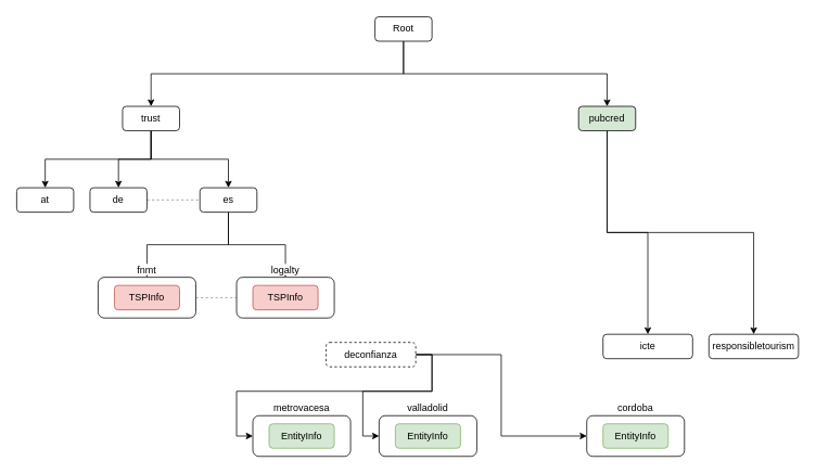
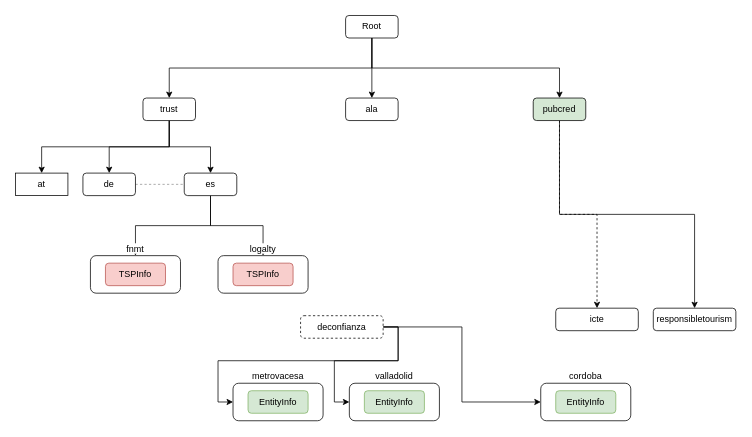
  <mxCell id="0" />
  <mxCell id="1" parent="0" />
  <mxCell id="2" style="edgeStyle=orthogonalEdgeStyle;rounded=0;orthogonalLoop=1;jettySize=auto;html=1;exitX=0.5;exitY=1;exitDx=0;exitDy=0;entryX=0.5;entryY=0;entryDx=0;entryDy=0;endArrow=classic;endFill=1;" edge="1" parent="1" source="15" target="24"><mxGeometry relative="1" as="geometry"><mxPoint x="260" y="225" as="targetPoint" /></mxGeometry></mxCell>
  <mxCell id="3" style="edgeStyle=orthogonalEdgeStyle;rounded=0;orthogonalLoop=1;jettySize=auto;html=1;exitX=0.5;exitY=1;exitDx=0;exitDy=0;entryX=0.5;entryY=0;entryDx=0;entryDy=0;endArrow=classic;endFill=1;" edge="1" parent="1" source="15" target="21"><mxGeometry relative="1" as="geometry"><mxPoint x="260" y="345" as="targetPoint" /></mxGeometry></mxCell>
- <mxCell id="4" style="edgeStyle=orthogonalEdgeStyle;rounded=0;orthogonalLoop=1;jettySize=auto;html=1;exitX=1;exitY=0.5;exitDx=0;exitDy=0;entryX=0;entryY=0.5;entryDx=0;entryDy=0;dashed=1;endArrow=none;endFill=0;strokeColor=#919191;" edge="1" parent="1" source="24" target="21"><mxGeometry relative="1" as="geometry"><mxPoint x="145" y="210" as="sourcePoint" /><mxPoint x="145" y="300" as="targetPoint" /></mxGeometry></mxCell>
  <mxCell id="5" style="edgeStyle=orthogonalEdgeStyle;rounded=0;orthogonalLoop=1;jettySize=auto;html=1;exitX=0.5;exitY=1;exitDx=0;exitDy=0;entryX=0.5;entryY=0;entryDx=0;entryDy=0;" edge="1" parent="1" source="8" target="12"><mxGeometry relative="1" as="geometry" /></mxCell>
+ <mxCell id="6" style="edgeStyle=orthogonalEdgeStyle;rounded=0;orthogonalLoop=1;jettySize=auto;html=1;exitX=0.5;exitY=1;exitDx=0;exitDy=0;entryX=0.5;entryY=0;entryDx=0;entryDy=0;" edge="1" parent="1" source="8" target="41"><mxGeometry relative="1" as="geometry" /></mxCell>
  <mxCell id="7" style="edgeStyle=orthogonalEdgeStyle;rounded=0;orthogonalLoop=1;jettySize=auto;html=1;exitX=0.5;exitY=1;exitDx=0;exitDy=0;entryX=0.5;entryY=0;entryDx=0;entryDy=0;" edge="1" parent="1" source="8" target="18"><mxGeometry relative="1" as="geometry" /></mxCell>
  <mxCell id="8" value="Root" style="rounded=1;whiteSpace=wrap;html=1;" vertex="1" parent="1"><mxGeometry x="460" y="20" width="70" height="30" as="geometry" /></mxCell>
  <mxCell id="9" style="edgeStyle=orthogonalEdgeStyle;rounded=0;orthogonalLoop=1;jettySize=auto;html=1;exitX=0.5;exitY=1;exitDx=0;exitDy=0;entryX=0.5;entryY=0;entryDx=0;entryDy=0;" edge="1" parent="1" source="12" target="14"><mxGeometry relative="1" as="geometry" /></mxCell>
  <mxCell id="10" style="edgeStyle=orthogonalEdgeStyle;rounded=0;orthogonalLoop=1;jettySize=auto;html=1;exitX=0.5;exitY=1;exitDx=0;exitDy=0;entryX=0.5;entryY=0;entryDx=0;entryDy=0;" edge="1" parent="1" source="12" target="15"><mxGeometry relative="1" as="geometry" /></mxCell>
  <mxCell id="11" style="edgeStyle=orthogonalEdgeStyle;rounded=0;orthogonalLoop=1;jettySize=auto;html=1;exitX=0.5;exitY=1;exitDx=0;exitDy=0;entryX=0.5;entryY=0;entryDx=0;entryDy=0;endArrow=classic;endFill=1;" edge="1" parent="1" source="12" target="19"><mxGeometry relative="1" as="geometry" /></mxCell>
- <mxCell id="12" value="trust" style="rounded=1;whiteSpace=wrap;html=1;" vertex="1" parent="1"><mxGeometry x="150" y="130" width="70" height="30" as="geometry" /></mxCell>
+ <mxCell id="12" value="trust" style="rounded=1;whiteSpace=wrap;html=1;" vertex="1" parent="1"><mxGeometry x="190" y="130" width="70" height="30" as="geometry" /></mxCell>
  <mxCell id="13" style="edgeStyle=orthogonalEdgeStyle;rounded=0;orthogonalLoop=1;jettySize=auto;html=1;exitX=1;exitY=0.5;exitDx=0;exitDy=0;entryX=0;entryY=0.5;entryDx=0;entryDy=0;dashed=1;endArrow=none;endFill=0;strokeColor=#919191;" edge="1" parent="1" source="14" target="15"><mxGeometry relative="1" as="geometry" /></mxCell>
  <mxCell id="14" value="de" style="rounded=1;whiteSpace=wrap;html=1;" vertex="1" parent="1"><mxGeometry x="110" y="230" width="70" height="30" as="geometry" /></mxCell>
  <mxCell id="15" value="es" style="rounded=1;whiteSpace=wrap;html=1;" vertex="1" parent="1"><mxGeometry x="245" y="230" width="70" height="30" as="geometry" /></mxCell>
- <mxCell id="16" style="edgeStyle=orthogonalEdgeStyle;rounded=0;orthogonalLoop=1;jettySize=auto;html=1;exitX=0.5;exitY=1;exitDx=0;exitDy=0;entryX=0.5;entryY=0;entryDx=0;entryDy=0;endArrow=classic;endFill=1;" edge="1" parent="1" source="18" target="30"><mxGeometry relative="1" as="geometry" /></mxCell>
+ <mxCell id="16" style="edgeStyle=orthogonalEdgeStyle;rounded=0;orthogonalLoop=1;jettySize=auto;html=1;exitX=0.5;exitY=1;exitDx=0;exitDy=0;entryX=0.5;entryY=0;entryDx=0;entryDy=0;endArrow=classic;endFill=1;dashed=1;" edge="1" parent="1" source="18" target="30"><mxGeometry relative="1" as="geometry" /></mxCell>
  <mxCell id="17" style="edgeStyle=orthogonalEdgeStyle;rounded=0;orthogonalLoop=1;jettySize=auto;html=1;exitX=0.5;exitY=1;exitDx=0;exitDy=0;entryX=0.5;entryY=0;entryDx=0;entryDy=0;endArrow=classic;endFill=1;" edge="1" parent="1" source="18" target="31"><mxGeometry relative="1" as="geometry" /></mxCell>
  <mxCell id="18" value="pubcred" style="rounded=1;whiteSpace=wrap;html=1;fillColor=#d5e8d4;" vertex="1" parent="1"><mxGeometry x="710" y="130" width="70" height="30" as="geometry" /></mxCell>
- <mxCell id="19" value="at" style="rounded=1;whiteSpace=wrap;html=1;" vertex="1" parent="1"><mxGeometry x="20" y="230" width="70" height="30" as="geometry" /></mxCell>
+ <mxCell id="19" value="at" style="whiteSpace=wrap;html=1;rounded=0;" vertex="1" parent="1"><mxGeometry x="20" y="230" width="70" height="30" as="geometry" /></mxCell>
  <mxCell id="20" value="" style="group;labelPosition=left;verticalLabelPosition=top;align=right;verticalAlign=bottom;" vertex="1" connectable="0" parent="1"><mxGeometry x="290" y="340" width="120" height="50" as="geometry" /></mxCell>
  <mxCell id="21" value="logalty" style="rounded=1;whiteSpace=wrap;html=1;labelPosition=center;verticalLabelPosition=top;align=center;verticalAlign=bottom;labelBackgroundColor=#ffffff;" vertex="1" parent="20"><mxGeometry width="120" height="50" as="geometry" /></mxCell>
  <mxCell id="22" value="TSPInfo" style="rounded=1;whiteSpace=wrap;html=1;fillColor=#f8cecc;strokeColor=#b85450;" vertex="1" parent="20"><mxGeometry x="20" y="10" width="80" height="30" as="geometry" /></mxCell>
  <mxCell id="23" value="" style="group;" vertex="1" connectable="0" parent="1"><mxGeometry x="120" y="340" width="120" height="50" as="geometry" /></mxCell>
  <mxCell id="24" value="fnmt" style="rounded=1;whiteSpace=wrap;html=1;labelPosition=center;verticalLabelPosition=top;align=center;verticalAlign=bottom;labelBackgroundColor=#ffffff;" vertex="1" parent="23"><mxGeometry width="120" height="50" as="geometry" /></mxCell>
  <mxCell id="25" value="TSPInfo" style="rounded=1;whiteSpace=wrap;html=1;fillColor=#f8cecc;strokeColor=#b85450;" vertex="1" parent="23"><mxGeometry x="20" y="10" width="80" height="30" as="geometry" /></mxCell>
  <mxCell id="26" style="edgeStyle=orthogonalEdgeStyle;rounded=0;orthogonalLoop=1;jettySize=auto;html=1;exitX=1;exitY=0.5;exitDx=0;exitDy=0;entryX=0;entryY=0.5;entryDx=0;entryDy=0;endArrow=classic;endFill=1;" edge="1" parent="1" source="29" target="33"><mxGeometry relative="1" as="geometry" /></mxCell>
  <mxCell id="27" style="edgeStyle=orthogonalEdgeStyle;rounded=0;orthogonalLoop=1;jettySize=auto;html=1;exitX=1;exitY=0.5;exitDx=0;exitDy=0;entryX=0;entryY=0.5;entryDx=0;entryDy=0;endArrow=classic;endFill=1;strokeColor=#000000;" edge="1" parent="1" source="29" target="36"><mxGeometry relative="1" as="geometry" /></mxCell>
  <mxCell id="28" style="edgeStyle=orthogonalEdgeStyle;rounded=0;orthogonalLoop=1;jettySize=auto;html=1;exitX=1;exitY=0.5;exitDx=0;exitDy=0;entryX=0;entryY=0.5;entryDx=0;entryDy=0;endArrow=classic;endFill=1;strokeColor=#000000;" edge="1" parent="1" source="29" target="39"><mxGeometry relative="1" as="geometry" /></mxCell>
  <mxCell id="29" value="deconfianza" style="rounded=1;whiteSpace=wrap;html=1;dashed=1;" vertex="1" parent="1"><mxGeometry x="400" y="420" width="110" height="30" as="geometry" /></mxCell>
  <mxCell id="30" value="icte" style="rounded=1;whiteSpace=wrap;html=1;" vertex="1" parent="1"><mxGeometry x="740" y="410" width="110" height="30" as="geometry" /></mxCell>
  <mxCell id="31" value="responsibletourism" style="rounded=1;whiteSpace=wrap;html=1;" vertex="1" parent="1"><mxGeometry x="870" y="410" width="110" height="30" as="geometry" /></mxCell>
  <mxCell id="32" value="" style="group" vertex="1" connectable="0" parent="1"><mxGeometry x="310" y="510" width="120" height="50" as="geometry" /></mxCell>
  <mxCell id="33" value="metrovacesa" style="rounded=1;whiteSpace=wrap;html=1;labelPosition=center;verticalLabelPosition=top;align=center;verticalAlign=bottom;" vertex="1" parent="32"><mxGeometry width="120" height="50" as="geometry" /></mxCell>
  <mxCell id="34" value="EntityInfo" style="rounded=1;whiteSpace=wrap;html=1;fillColor=#d5e8d4;strokeColor=#82b366;" vertex="1" parent="32"><mxGeometry x="20" y="10" width="80" height="30" as="geometry" /></mxCell>
  <mxCell id="35" value="" style="group" vertex="1" connectable="0" parent="1"><mxGeometry x="465" y="510" width="120" height="50" as="geometry" /></mxCell>
  <mxCell id="36" value="valladolid" style="rounded=1;whiteSpace=wrap;html=1;labelPosition=center;verticalLabelPosition=top;align=center;verticalAlign=bottom;" vertex="1" parent="35"><mxGeometry width="120" height="50" as="geometry" /></mxCell>
  <mxCell id="37" value="EntityInfo" style="rounded=1;whiteSpace=wrap;html=1;fillColor=#d5e8d4;strokeColor=#82b366;" vertex="1" parent="35"><mxGeometry x="20" y="10" width="80" height="30" as="geometry" /></mxCell>
  <mxCell id="38" value="" style="group" vertex="1" connectable="0" parent="1"><mxGeometry x="720" y="510" width="120" height="50" as="geometry" /></mxCell>
  <mxCell id="39" value="cordoba" style="rounded=1;whiteSpace=wrap;html=1;labelPosition=center;verticalLabelPosition=top;align=center;verticalAlign=bottom;" vertex="1" parent="38"><mxGeometry width="120" height="50" as="geometry" /></mxCell>
  <mxCell id="40" value="EntityInfo" style="rounded=1;whiteSpace=wrap;html=1;fillColor=#d5e8d4;strokeColor=#82b366;" vertex="1" parent="38"><mxGeometry x="20" y="10" width="80" height="30" as="geometry" /></mxCell>
+ <mxCell id="41" value="ala" style="rounded=1;whiteSpace=wrap;html=1;" vertex="1" parent="1"><mxGeometry x="460" y="130" width="70" height="30" as="geometry" /></mxCell>
